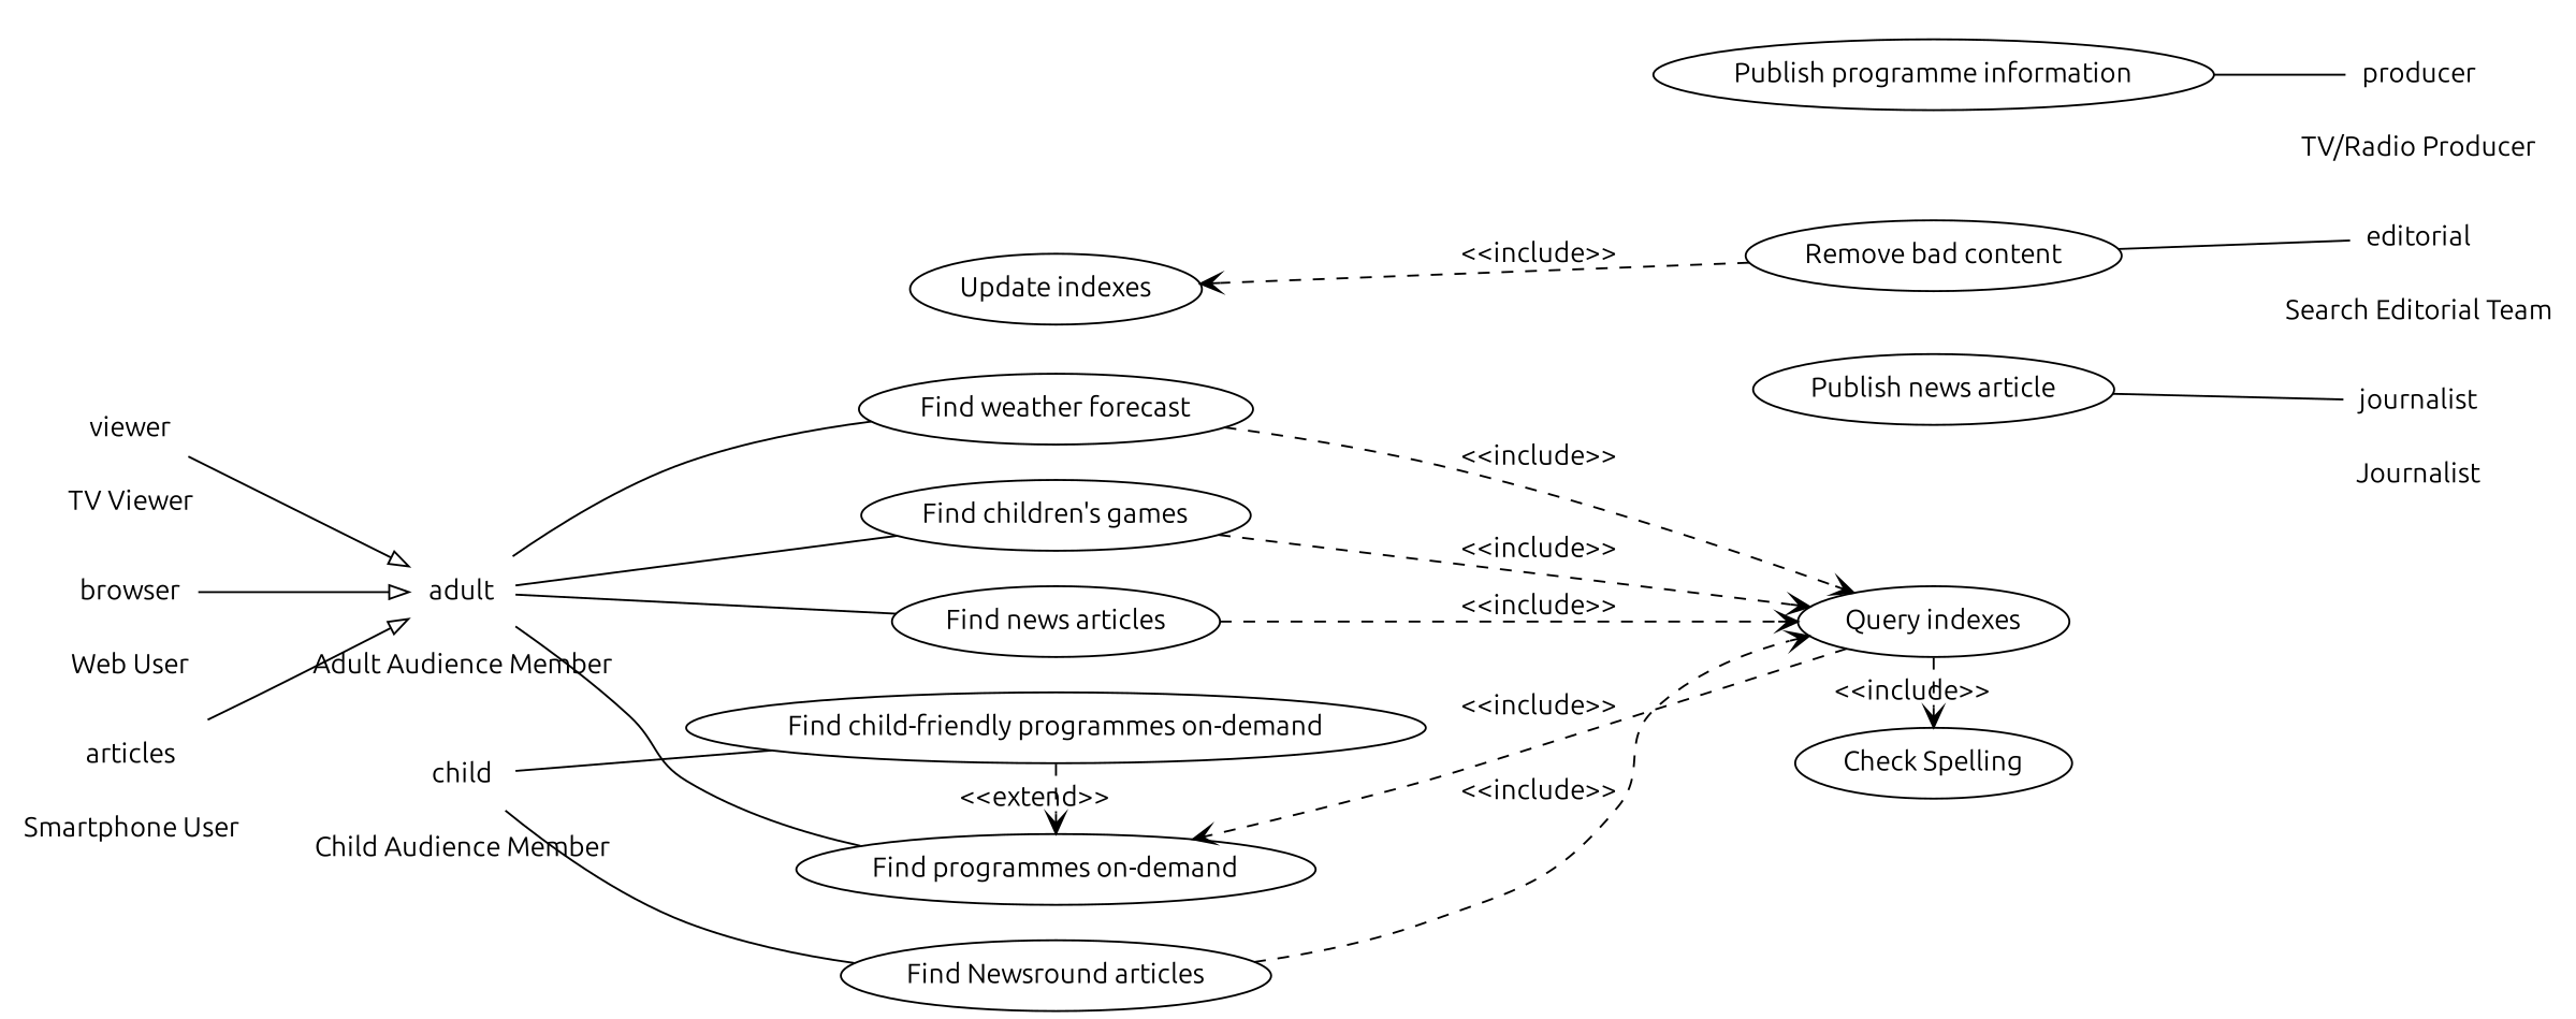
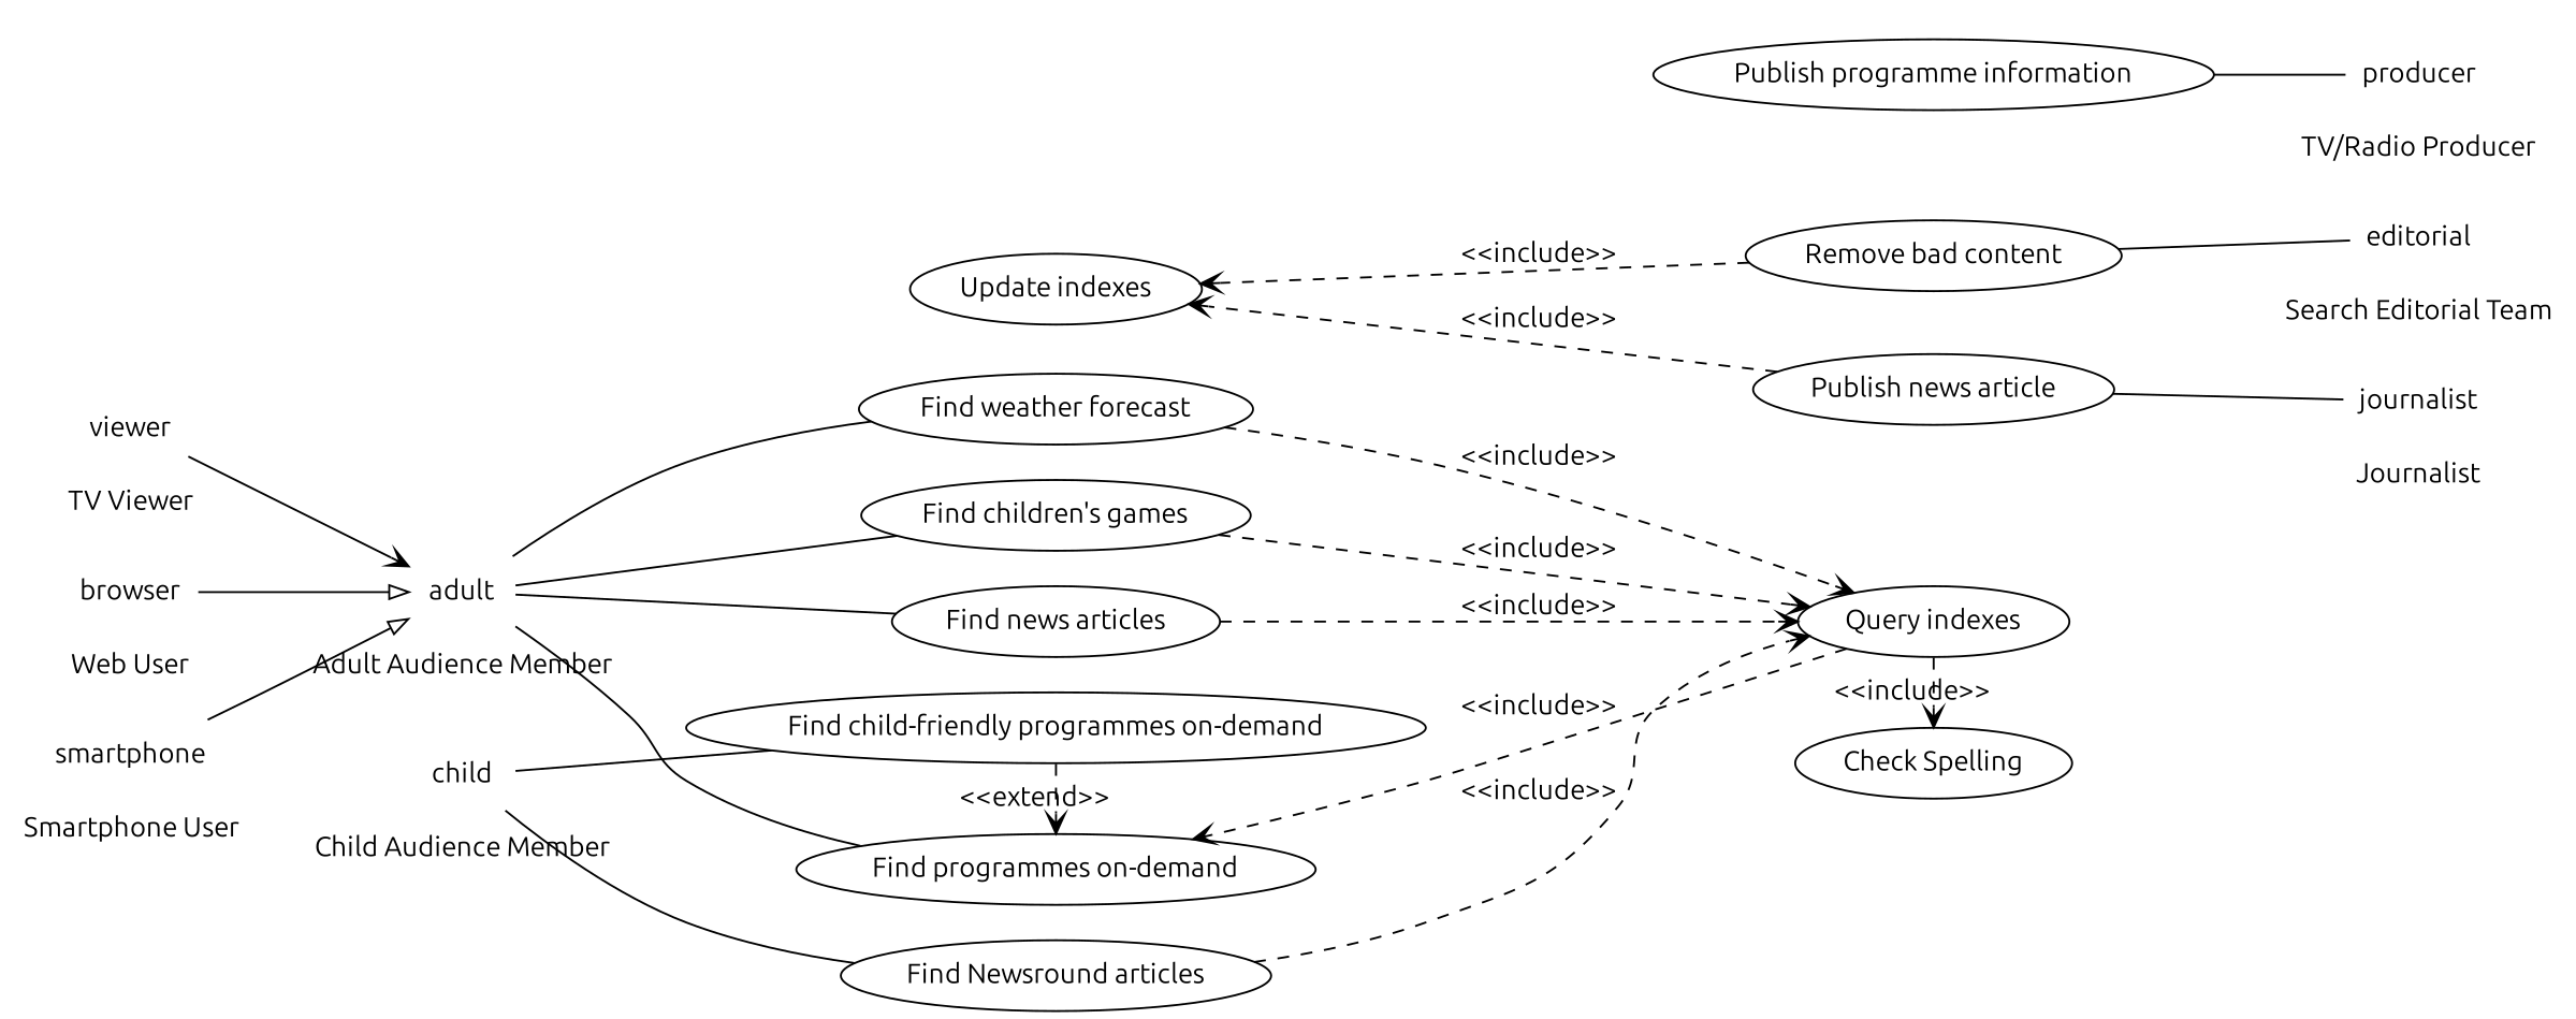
  digraph {
    fontname=Ubuntu
    labelloc=b
    peripheries=0
    rankdir=LR
    node [color=black fontname=Ubuntu shape=ellipse style=solid]
    edge [arrowhead=vee fontname=Ubuntu]
    n1 [label="Find programmes on-demand"]
    n2 [label="Find child-friendly programmes on-demand"]
    n3 [label="Find news articles"]
    n4 [label="Find Newsround articles"]
    n5 [label="Find weather forecast"]
    n6 [label="Find children's games"]
    n7 [label="Update indexes"]
    n8 [label="Remove bad content"]
    n9 [label="Publish programme information"]
    n10 [label="Publish news article"]
    n11 [label="Query indexes"]
    n12 [label="Check Spelling"]
    viewer [color=white shape=none style=""]
    adult [color=white shape=none style=""]
    browser [color=white shape=none style=""]
-   smartphone [color=white shape=none label=articles style=""]
+   smartphone [color=white shape=none style=""]
    child [color=white shape=none style=""]
    producer [color=white shape=none style=""]
    journalist [color=white shape=none style=""]
    editorial [color=white shape=none style=""]
    subgraph sub_1 {
      rank=same
      n1
      n2
      n3
      n4
      n5
      n6
      n7
    }
    subgraph sub_2 {
      rank=same
      n8
      n9
      n10
      n11
      n12
    }
    subgraph cluster_3 {
      label="TV Viewer"
      viewer
    }
    subgraph cluster_4 {
      label="Adult Audience Member"
      adult
    }
    subgraph cluster_5 {
      label="Web User"
      browser
    }
    subgraph cluster_6 {
      label="Smartphone User"
      smartphone
    }
    subgraph cluster_7 {
      label="Child Audience Member"
      child
    }
    subgraph cluster_8 {
      label="TV/Radio Producer"
      producer
    }
    subgraph cluster_9 {
      label=Journalist
      journalist
    }
    subgraph cluster_10 {
      label="Search Editorial Team"
      editorial
    }
    n2 -> n1 [label="<<extend>>" style=dashed]
    n3 -> n11 [label="<<include>>" style=dashed]
    n4 -> n11 [label="<<include>>" style=dashed]
    n5 -> n11 [label="<<include>>" style=dashed]
    n6 -> n11 [label="<<include>>" style=dashed]
    n8 -> n7 [label="<<include>>" style=dashed]
    n8 -> editorial [arrowhead=none]
    n9 -> producer [arrowhead=none]
+   n10 -> n7 [label="<<include>>" style=dashed]
    n10 -> journalist [arrowhead=none]
    n11 -> n1 [label="<<include>>" style=dashed]
    n11 -> n12 [label="<<include>>" style=dashed]
-   viewer -> adult [arrowhead=oarrow]
+   viewer -> adult
    adult -> n1 [arrowhead=none]
    adult -> n3 [arrowhead=none]
    adult -> n5 [arrowhead=none]
    adult -> n6 [arrowhead=none]
    browser -> adult [arrowhead=oarrow]
    smartphone -> adult [arrowhead=oarrow]
    child -> n2 [arrowhead=none]
    child -> n4 [arrowhead=none]
  }
